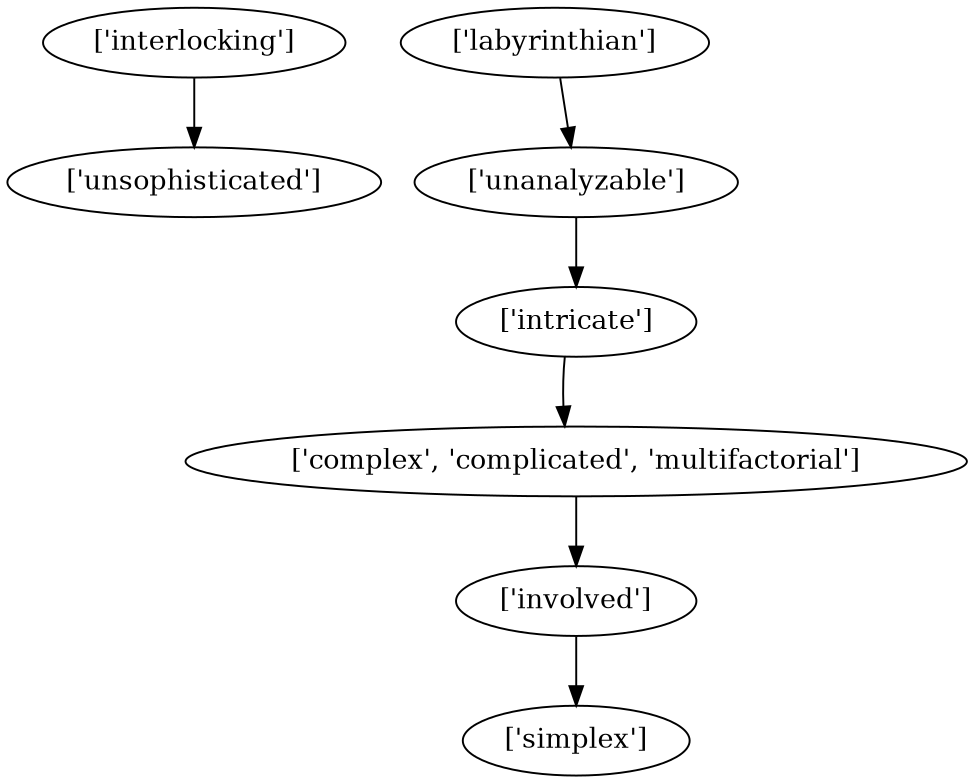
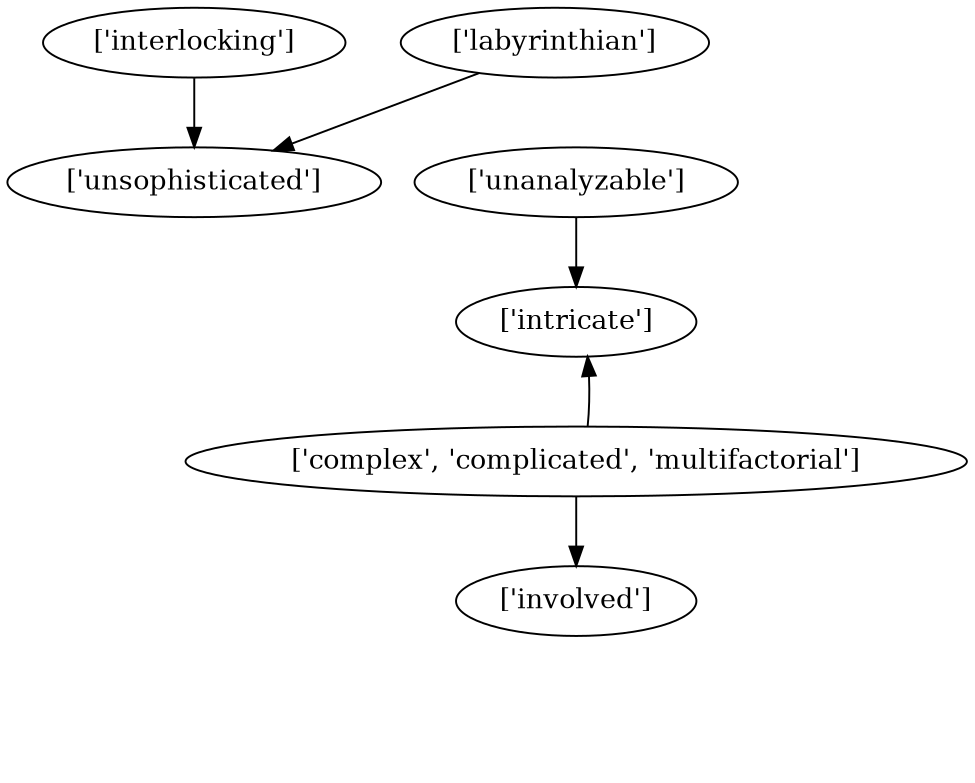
  strict digraph {
    "['interlocking']"
    "['unsophisticated']"
    "['labyrinthian']"
    "['unanalyzable']"
    "['intricate']"
    "['complex', 'complicated', 'multifactorial']"
    "['involved']"
-   "['simplex']"
    "['interlocking']" -> "['unsophisticated']"
-   "['labyrinthian']" -> "['unanalyzable']"
+   "['labyrinthian']" -> "['unsophisticated']"
    "['unanalyzable']" -> "['intricate']"
-   "['intricate']" -> "['complex', 'complicated', 'multifactorial']"
+   "['complex', 'complicated', 'multifactorial']" -> "['intricate']"
    "['complex', 'complicated', 'multifactorial']" -> "['involved']"
-   "['involved']" -> "['simplex']"
  }
